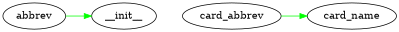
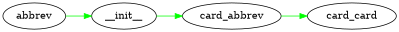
  digraph {
    rankdir=LR
    edge [color=green]
    n1 [label=abbrev]
    __init__
    card_abbrev
-   card_name
+   card_name [label=card_card]
    n1 -> __init__
+   __init__ -> card_abbrev
    card_abbrev -> card_name
  }
